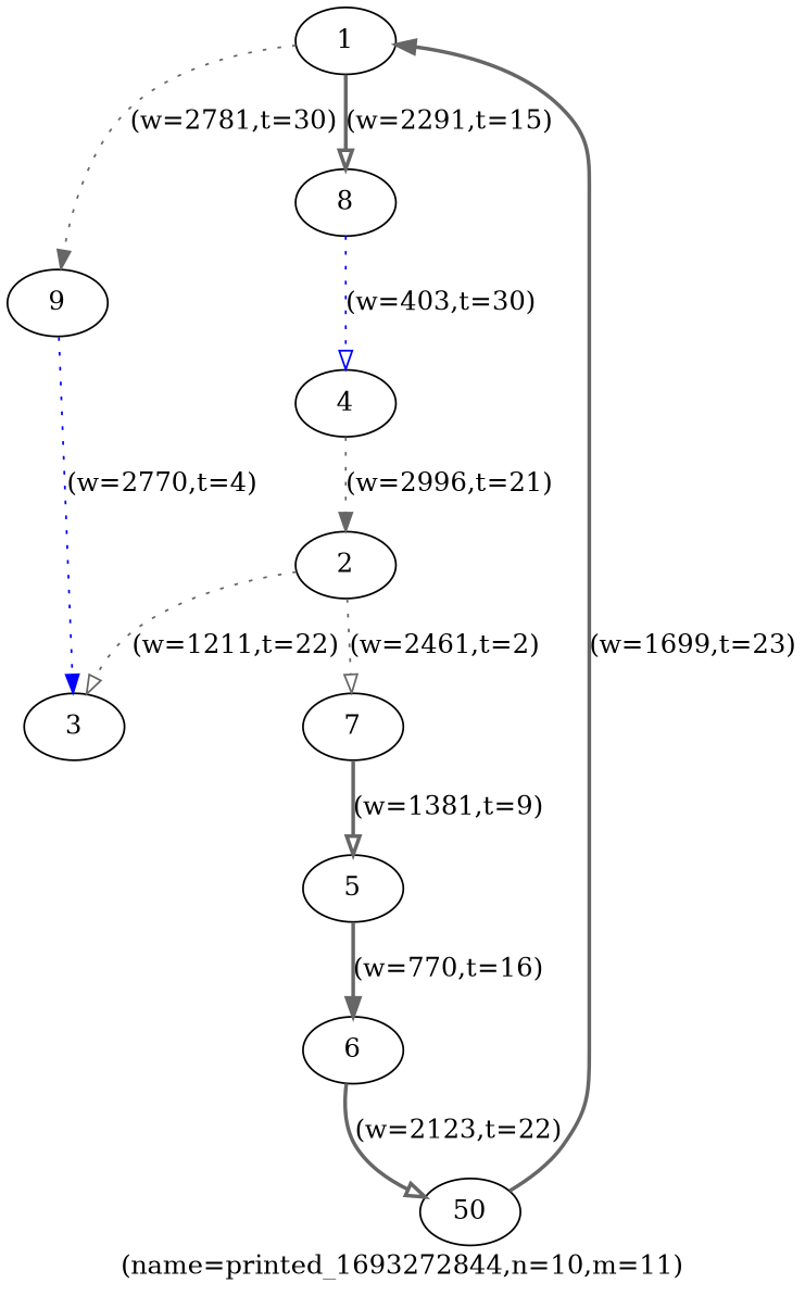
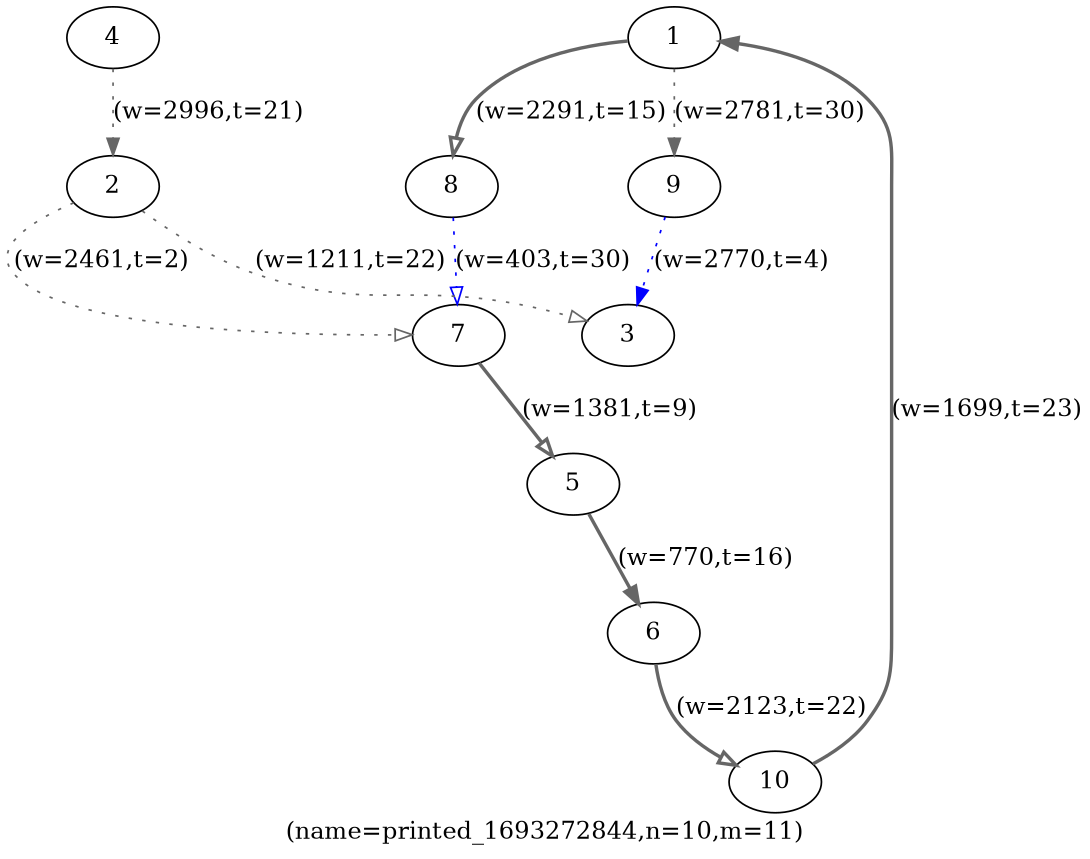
  digraph {
    label="(name=printed_1693272844,n=10,m=11)"
    edge [arrowhead=onormal color=gray40 style=dotted]
    n1 [label=1]
    n2 [label=9]
    n3 [label=8]
    n4 [label=3]
    n5 [label=4]
    n6 [label=2]
    n7 [label=7]
    n8 [label=5]
    n9 [label=6]
-   n10 [label=50]
+   n10 [label=10]
    n1 -> n2 [arrowhead=normal label="(w=2781,t=30)"]
    n1 -> n3 [label="(w=2291,t=15)" style=bold]
    n2 -> n4 [arrowhead=normal color=blue label="(w=2770,t=4)"]
-   n3 -> n5 [color=blue label="(w=403,t=30)"]
+   n3 -> n7 [color=blue label="(w=403,t=30)"]
    n5 -> n6 [arrowhead=normal label="(w=2996,t=21)"]
    n6 -> n4 [label="(w=1211,t=22)"]
    n6 -> n7 [label="(w=2461,t=2)"]
    n7 -> n8 [label="(w=1381,t=9)" style=bold]
    n8 -> n9 [arrowhead=normal label="(w=770,t=16)" style=bold]
    n9 -> n10 [label="(w=2123,t=22)" style=bold]
    n10 -> n1 [arrowhead=normal label="(w=1699,t=23)" style=bold]
  }
